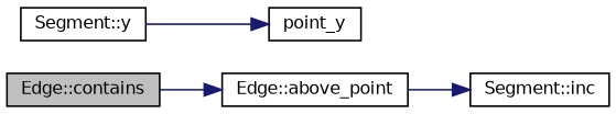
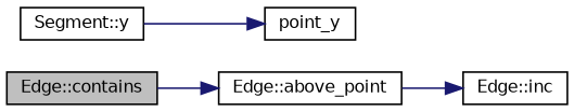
  digraph {
    rankdir=LR
    node [color=black fillcolor=white fontname=Helvetica fontsize=10 shape=record style=filled]
    edge [color=midnightblue fontname=Helvetica fontsize=10 labelfontname=Helvetica labelfontsize=10 style=solid]
    n1 [fillcolor=grey75 fontcolor=black height=0.2 label="Edge::contains" width=0.4]
    n2 [height=0.2 label="Edge::above_point" width=0.4]
-   n3 [height=0.2 label="Segment::inc" width=0.4]
+   n3 [height=0.2 label="Edge::inc" width=0.4]
    n4 [height=0.2 label="Segment::y" width=0.4]
    n5 [height=0.2 label=point_y width=0.4]
    n1 -> n2
    n2 -> n3
    n4 -> n5
  }
